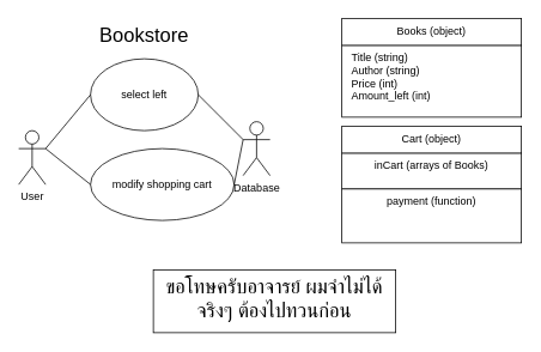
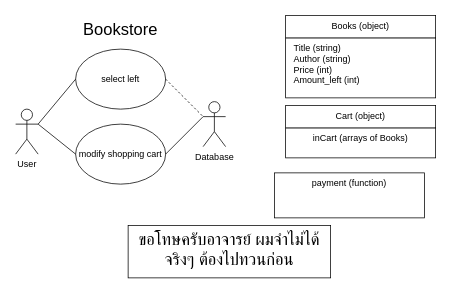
  <mxCell id="0" />
  <mxCell id="1" parent="0" />
  <mxCell id="2" value="User" style="shape=umlActor;verticalLabelPosition=bottom;verticalAlign=top;html=1;outlineConnect=0;" vertex="1" parent="1"><mxGeometry x="20" y="145" width="30" height="60" as="geometry" /></mxCell>
  <mxCell id="3" value="select left" style="ellipse;whiteSpace=wrap;html=1;" vertex="1" parent="1"><mxGeometry x="100" y="65" width="120" height="80" as="geometry" /></mxCell>
- <mxCell id="4" value="modify shopping cart" style="ellipse;whiteSpace=wrap;html=1;" vertex="1" parent="1"><mxGeometry x="100" y="165" width="160" height="80" as="geometry" /></mxCell>
+ <mxCell id="4" value="modify shopping cart" style="ellipse;whiteSpace=wrap;html=1;" vertex="1" parent="1"><mxGeometry x="100" y="165" width="120" height="80" as="geometry" /></mxCell>
  <mxCell id="5" value="" style="endArrow=none;html=1;exitX=1;exitY=0.333;exitDx=0;exitDy=0;exitPerimeter=0;entryX=0;entryY=0.5;entryDx=0;entryDy=0;" edge="1" parent="1" source="2" target="3"><mxGeometry width="50" height="50" relative="1" as="geometry"><mxPoint x="230" y="245" as="sourcePoint" /><mxPoint x="280" y="195" as="targetPoint" /></mxGeometry></mxCell>
  <mxCell id="6" value="" style="endArrow=none;html=1;entryX=0;entryY=0.5;entryDx=0;entryDy=0;" edge="1" parent="1" target="4"><mxGeometry width="50" height="50" relative="1" as="geometry"><mxPoint x="50" y="165" as="sourcePoint" /><mxPoint x="110" y="165" as="targetPoint" /></mxGeometry></mxCell>
  <mxCell id="7" value="Title (string)&lt;br&gt;Author (string)&lt;br&gt;Price (int)&lt;br&gt;Amount_left (int)" style="rounded=0;whiteSpace=wrap;html=1;align=left;verticalAlign=top;spacingLeft=9;" vertex="1" parent="1"><mxGeometry x="380" y="50" width="200" height="80" as="geometry" /></mxCell>
  <mxCell id="8" value="Books (object)" style="rounded=0;whiteSpace=wrap;html=1;" vertex="1" parent="1"><mxGeometry x="380" y="20" width="200" height="30" as="geometry" /></mxCell>
  <mxCell id="9" value="inCart (arrays of Books)" style="rounded=0;whiteSpace=wrap;html=1;verticalAlign=top;" vertex="1" parent="1"><mxGeometry x="380" y="170" width="200" height="40" as="geometry" /></mxCell>
  <mxCell id="10" value="Cart (object)" style="rounded=0;whiteSpace=wrap;html=1;verticalAlign=top;" vertex="1" parent="1"><mxGeometry x="380" y="140" width="200" height="30" as="geometry" /></mxCell>
- <mxCell id="11" value="payment (function)" style="rounded=0;whiteSpace=wrap;html=1;verticalAlign=top;" vertex="1" parent="1"><mxGeometry x="380" y="210" width="200" height="60" as="geometry" /></mxCell>
+ <mxCell id="11" value="payment (function)" style="rounded=0;whiteSpace=wrap;html=1;verticalAlign=top;" vertex="1" parent="1"><mxGeometry x="365" y="230" width="200" height="60" as="geometry" /></mxCell>
  <mxCell id="12" value="Database" style="shape=umlActor;verticalLabelPosition=bottom;verticalAlign=top;html=1;outlineConnect=0;" vertex="1" parent="1"><mxGeometry x="270" y="135" width="30" height="60" as="geometry" /></mxCell>
- <mxCell id="13" value="" style="endArrow=none;html=1;exitX=1;exitY=0.5;exitDx=0;exitDy=0;entryX=0;entryY=0.333;entryDx=0;entryDy=0;entryPerimeter=0;" edge="1" parent="1" source="3" target="12"><mxGeometry width="50" height="50" relative="1" as="geometry"><mxPoint x="350" y="65" as="sourcePoint" /><mxPoint x="400" y="15" as="targetPoint" /></mxGeometry></mxCell>
+ <mxCell id="13" value="" style="endArrow=none;html=1;exitX=1;exitY=0.5;exitDx=0;exitDy=0;entryX=0;entryY=0.333;entryDx=0;entryDy=0;entryPerimeter=0;dashed=1;" edge="1" parent="1" source="3" target="12"><mxGeometry width="50" height="50" relative="1" as="geometry"><mxPoint x="350" y="65" as="sourcePoint" /><mxPoint x="400" y="15" as="targetPoint" /></mxGeometry></mxCell>
  <mxCell id="14" value="" style="endArrow=none;html=1;exitX=1;exitY=0.5;exitDx=0;exitDy=0;" edge="1" parent="1" source="4"><mxGeometry width="50" height="50" relative="1" as="geometry"><mxPoint x="220" y="215" as="sourcePoint" /><mxPoint x="270" y="155" as="targetPoint" /></mxGeometry></mxCell>
  <mxCell id="15" value="ขอโทษครับอาจารย์ ผมจำไม่ได้จริงๆ ต้องไปทวนก่อน" style="rounded=0;whiteSpace=wrap;html=1;verticalAlign=top;fontSize=22;" vertex="1" parent="1"><mxGeometry x="170" y="300" width="270" height="70" as="geometry" /></mxCell>
  <mxCell id="16" value="Bookstore" style="text;html=1;strokeColor=none;fillColor=none;align=center;verticalAlign=middle;whiteSpace=wrap;rounded=0;fontSize=22;" vertex="1" parent="1"><mxGeometry x="140" y="30" width="40" height="20" as="geometry" /></mxCell>
